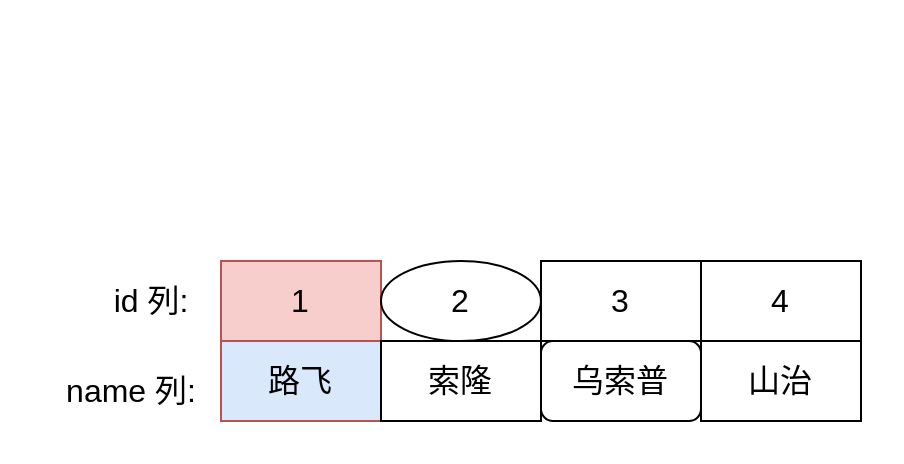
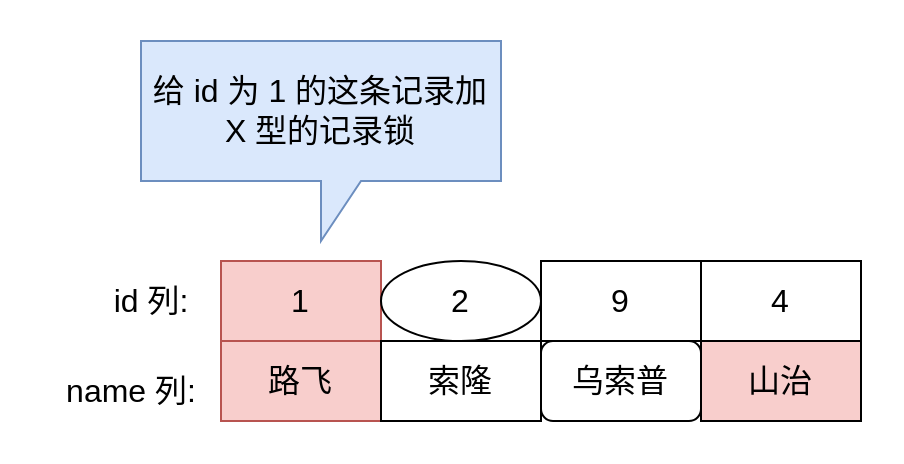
  <mxCell id="0" />
  <mxCell id="1" parent="0" />
  <mxCell id="2" value="1" style="rounded=0;whiteSpace=wrap;html=1;fontSize=16;fillColor=#f8cecc;strokeColor=#b85450;" vertex="1" parent="1"><mxGeometry x="110" y="130" width="80" height="40" as="geometry" /></mxCell>
  <mxCell id="3" value="2" style="ellipse;whiteSpace=wrap;html=1;fontSize=16;" vertex="1" parent="1"><mxGeometry x="190" y="130" width="80" height="40" as="geometry" /></mxCell>
- <mxCell id="4" value="3" style="rounded=0;whiteSpace=wrap;html=1;fontSize=16;" vertex="1" parent="1"><mxGeometry x="270" y="130" width="80" height="40" as="geometry" /></mxCell>
+ <mxCell id="4" value="9" style="rounded=0;whiteSpace=wrap;html=1;fontSize=16;" vertex="1" parent="1"><mxGeometry x="270" y="130" width="80" height="40" as="geometry" /></mxCell>
  <mxCell id="5" value="4" style="rounded=0;whiteSpace=wrap;html=1;fontSize=16;" vertex="1" parent="1"><mxGeometry x="350" y="130" width="80" height="40" as="geometry" /></mxCell>
- <mxCell id="6" value="路飞" style="rounded=0;whiteSpace=wrap;html=1;fontSize=16;fillColor=#dae8fc;strokeColor=#b85450;" vertex="1" parent="1"><mxGeometry x="110" y="170" width="80" height="40" as="geometry" /></mxCell>
+ <mxCell id="6" value="路飞" style="rounded=0;whiteSpace=wrap;html=1;fontSize=16;fillColor=#f8cecc;strokeColor=#b85450;" vertex="1" parent="1"><mxGeometry x="110" y="170" width="80" height="40" as="geometry" /></mxCell>
  <mxCell id="7" value="索隆" style="rounded=0;whiteSpace=wrap;html=1;fontSize=16;" vertex="1" parent="1"><mxGeometry x="190" y="170" width="80" height="40" as="geometry" /></mxCell>
  <mxCell id="8" value="乌索普" style="whiteSpace=wrap;html=1;fontSize=16;rounded=1;" vertex="1" parent="1"><mxGeometry x="270" y="170" width="80" height="40" as="geometry" /></mxCell>
- <mxCell id="9" value="山治" style="rounded=0;whiteSpace=wrap;html=1;fontSize=16;" vertex="1" parent="1"><mxGeometry x="350" y="170" width="80" height="40" as="geometry" /></mxCell>
+ <mxCell id="9" value="山治" style="rounded=0;whiteSpace=wrap;html=1;fontSize=16;fillColor=#f8cecc;" vertex="1" parent="1"><mxGeometry x="350" y="170" width="80" height="40" as="geometry" /></mxCell>
  <mxCell id="10" value="id 列:" style="text;html=1;align=center;verticalAlign=middle;resizable=0;points=[];autosize=1;strokeColor=none;fillColor=none;fontSize=16;" vertex="1" parent="1"><mxGeometry x="45" y="135" width="60" height="30" as="geometry" /></mxCell>
  <mxCell id="11" value="name 列:" style="text;html=1;align=center;verticalAlign=middle;resizable=0;points=[];autosize=1;strokeColor=none;fillColor=none;fontSize=16;" vertex="1" parent="1"><mxGeometry x="20" y="180" width="90" height="30" as="geometry" /></mxCell>
+ <mxCell id="12" value="给 id 为 1 的这条记录加 X 型的记录锁" style="shape=callout;whiteSpace=wrap;html=1;perimeter=calloutPerimeter;fontSize=16;fillColor=#dae8fc;strokeColor=#6c8ebf;" vertex="1" parent="1"><mxGeometry x="70" y="20" width="180" height="100" as="geometry" /></mxCell>
